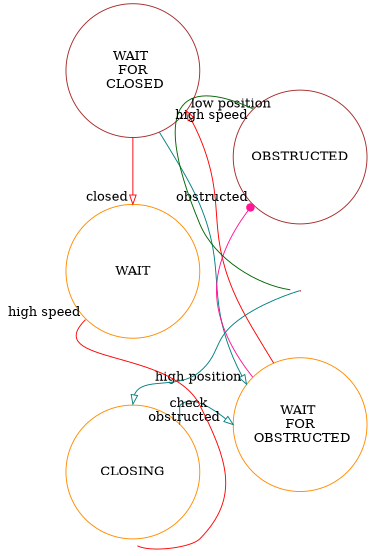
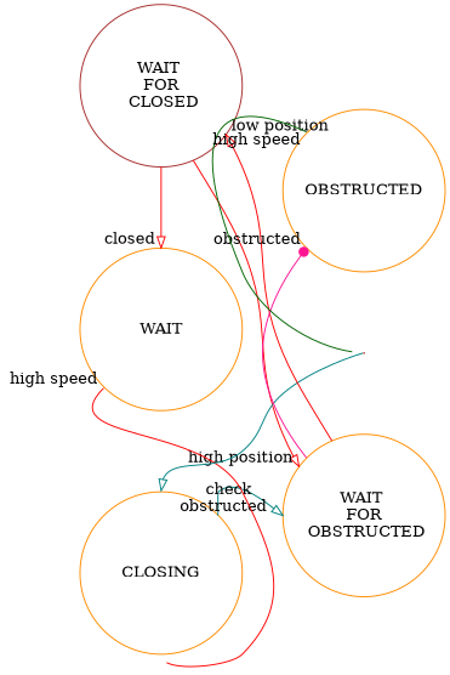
  digraph {
    nodesep=1.0
    rankdir=LR
    node [color=darkorange shape=circle]
    edge [arrowhead=onormal color=red]
    n1 [height=2 label=CLOSING width=2]
    n2 [color=brown height=2 label="WAIT \n FOR \n CLOSED" width=2]
    n3 [height=2 label=WAIT width=2]
    obst2clsing [color=brown height=0.01 shape=point width=0.01]
    n5 [height=2 label="WAIT \n FOR \n OBSTRUCTED" width=2]
-   n6 [color=brown height=2 label=OBSTRUCTED width=2]
+   n6 [height=2 label=OBSTRUCTED width=2]
    subgraph sub_1 {
      rank=same
      n1
      n2
      n3
    }
    subgraph sub_2 {
      rank=same
      obst2clsing
      n5
      n6
    }
    n1 -> n5 [color=teal headlabel=" check \n obstructed   " headport=w tailport=ne]
    n2 -> n3 [headlabel=" closed "]
-   n2 -> n5 [color=teal headlabel=" high position "]
+   n2 -> n5 [headlabel=" high position "]
    n3 -> n1 [arrowhead=dot headlabel=" high speed " headport=s tailport=sw]
    n3 -> n6 [style=invis arrowhead="" color=""]
    obst2clsing -> n1 [color=teal headport=n]
    obst2clsing -> n5 [headport=w style=invis arrowhead="" color=""]
    n5 -> n2 [headlabel=" low position "]
    n5 -> n6 [arrowhead=dot color=deeppink headlabel=" obstructed "]
    n6 -> obst2clsing [color=darkgreen dir=none headlabel=" high speed " tailport=nw arrowhead=""]
  }
